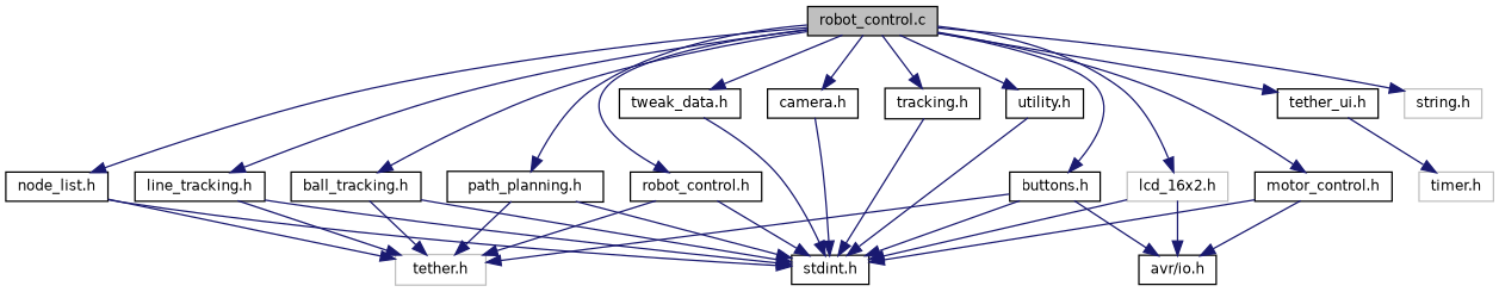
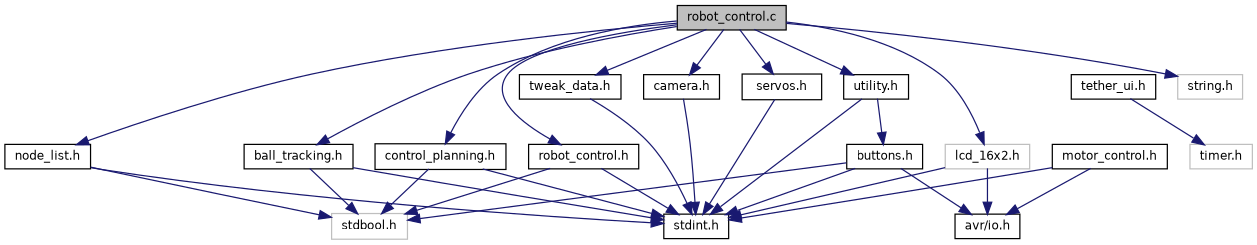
  digraph {
    node [color=black fillcolor=white fontname=Helvetica fontsize=10 shape=record style=filled]
    edge [color=midnightblue fontname=Helvetica fontsize=10 labelfontname=Helvetica labelfontsize=10 style=solid]
    n1 [fillcolor=grey75 fontcolor=black height=0.2 label="robot_control.c" width=0.4]
    n2 [height=0.2 label="robot_control.h" width=0.4]
-   n3 [height=0.2 label="line_tracking.h" width=0.4]
    n4 [height=0.2 label="ball_tracking.h" width=0.4]
-   n5 [height=0.2 label="path_planning.h" width=0.4]
+   n5 [height=0.2 label="control_planning.h" width=0.4]
    n6 [height=0.2 label="motor_control.h" width=0.4]
    n7 [height=0.2 label="camera.h" width=0.4]
-   n8 [height=0.2 label="tracking.h" width=0.4]
+   n8 [height=0.2 label="servos.h" width=0.4]
    n9 [height=0.2 label="buttons.h" width=0.4]
    n10 [height=0.2 label="node_list.h" width=0.4]
    n11 [height=0.2 label="tether_ui.h" width=0.4]
    n12 [height=0.2 label="tweak_data.h" width=0.4]
    n13 [color=grey75 height=0.2 label="lcd_16x2.h" width=0.4]
    n14 [height=0.2 label="utility.h" width=0.4]
    n15 [color=grey75 height=0.2 label="string.h" width=0.4]
    n16 [height=0.2 label="stdint.h" width=0.4]
-   n17 [color=grey75 height=0.2 label="tether.h" width=0.4]
+   n17 [color=grey75 height=0.2 label="stdbool.h" width=0.4]
    n18 [height=0.2 label="avr/io.h" width=0.4]
    n19 [color=grey75 height=0.2 label="timer.h" width=0.4]
    n1 -> n2
-   n1 -> n3
    n1 -> n4
    n1 -> n5
-   n1 -> n6
    n1 -> n7
    n1 -> n8
-   n1 -> n9
+   n14 -> n9
    n1 -> n10
-   n1 -> n11
    n1 -> n12
    n1 -> n13
    n1 -> n14
    n1 -> n15
    n2 -> n16
    n2 -> n17
-   n3 -> n16
-   n3 -> n17
    n4 -> n16
    n4 -> n17
    n5 -> n16
    n5 -> n17
    n6 -> n16
    n6 -> n18
    n7 -> n16
    n8 -> n16
    n9 -> n16
    n9 -> n17
    n9 -> n18
    n10 -> n16
    n10 -> n17
    n11 -> n19
    n12 -> n16
    n13 -> n16
    n13 -> n18
    n14 -> n16
  }
